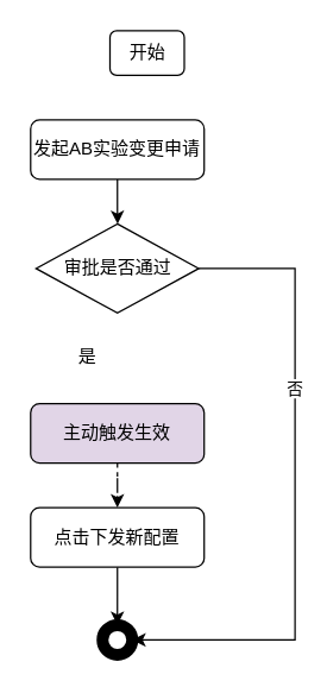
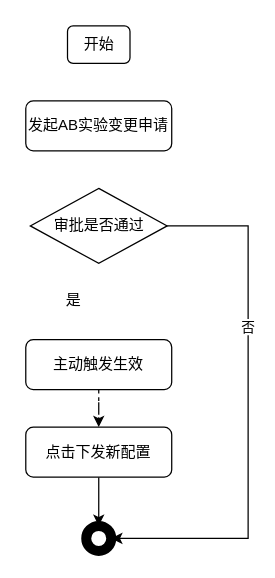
  <mxCell id="0" />
  <mxCell id="1" parent="0" />
- <mxCell id="2" value="开始" style="rounded=1;whiteSpace=wrap;html=1;" vertex="1" parent="1"><mxGeometry x="73.5" y="20" width="50" height="30" as="geometry" /></mxCell>
- <mxCell id="3" value="" style="edgeStyle=orthogonalEdgeStyle;rounded=0;orthogonalLoop=1;jettySize=auto;html=1;" edge="1" parent="1" source="6" target="7"><mxGeometry relative="1" as="geometry" /></mxCell>
+ <mxCell id="2" value="开始" style="rounded=1;whiteSpace=wrap;html=1;" vertex="1" parent="1"><mxGeometry x="53.5" y="20" width="50" height="30" as="geometry" /></mxCell>
  <mxCell id="4" style="edgeStyle=orthogonalEdgeStyle;rounded=0;orthogonalLoop=1;jettySize=auto;html=1;exitX=1;exitY=0.5;exitDx=0;exitDy=0;entryX=1;entryY=0.5;entryDx=0;entryDy=0;" edge="1" parent="1" source="7" target="12"><mxGeometry relative="1" as="geometry"><Array as="points"><mxPoint x="198" y="180" /><mxPoint x="198" y="430" /></Array></mxGeometry></mxCell>
  <mxCell id="5" value="否" style="edgeLabel;html=1;align=center;verticalAlign=middle;resizable=0;points=[];" vertex="1" connectable="0" parent="4"><mxGeometry x="-0.318" y="-1" relative="1" as="geometry"><mxPoint as="offset" /></mxGeometry></mxCell>
  <mxCell id="6" value="发起AB实验变更申请" style="rounded=1;whiteSpace=wrap;html=1;" vertex="1" parent="1"><mxGeometry x="20.13" y="80" width="116.75" height="40" as="geometry" /></mxCell>
  <mxCell id="7" value="审批是否通过" style="rhombus;whiteSpace=wrap;html=1;" vertex="1" parent="1"><mxGeometry x="23.75" y="150" width="109.5" height="60" as="geometry" /></mxCell>
  <mxCell id="8" value="" style="edgeStyle=orthogonalEdgeStyle;rounded=0;orthogonalLoop=1;jettySize=auto;html=1;dashed=1;" edge="1" parent="1" source="9" target="11"><mxGeometry relative="1" as="geometry" /></mxCell>
- <mxCell id="9" value="主动触发生效" style="rounded=1;whiteSpace=wrap;html=1;fillColor=#e1d5e7;" vertex="1" parent="1"><mxGeometry x="20.12" y="271" width="116.75" height="40" as="geometry" /></mxCell>
+ <mxCell id="9" value="主动触发生效" style="rounded=1;whiteSpace=wrap;html=1;" vertex="1" parent="1"><mxGeometry x="20.12" y="271" width="116.75" height="40" as="geometry" /></mxCell>
  <mxCell id="10" value="" style="edgeStyle=orthogonalEdgeStyle;rounded=0;orthogonalLoop=1;jettySize=auto;html=1;" edge="1" parent="1" source="11" target="12"><mxGeometry relative="1" as="geometry" /></mxCell>
  <mxCell id="11" value="点击下发新配置" style="rounded=1;whiteSpace=wrap;html=1;" vertex="1" parent="1"><mxGeometry x="20.13" y="341" width="116.75" height="40" as="geometry" /></mxCell>
  <mxCell id="12" value="" style="ellipse;whiteSpace=wrap;html=1;aspect=fixed;shadow=0;strokeWidth=8;" vertex="1" parent="1"><mxGeometry x="68.49" y="420" width="20" height="20" as="geometry" /></mxCell>
  <mxCell id="13" value="是" style="text;html=1;align=center;verticalAlign=middle;resizable=0;points=[];autosize=1;" vertex="1" parent="1"><mxGeometry x="43" y="230" width="30" height="20" as="geometry" /></mxCell>
